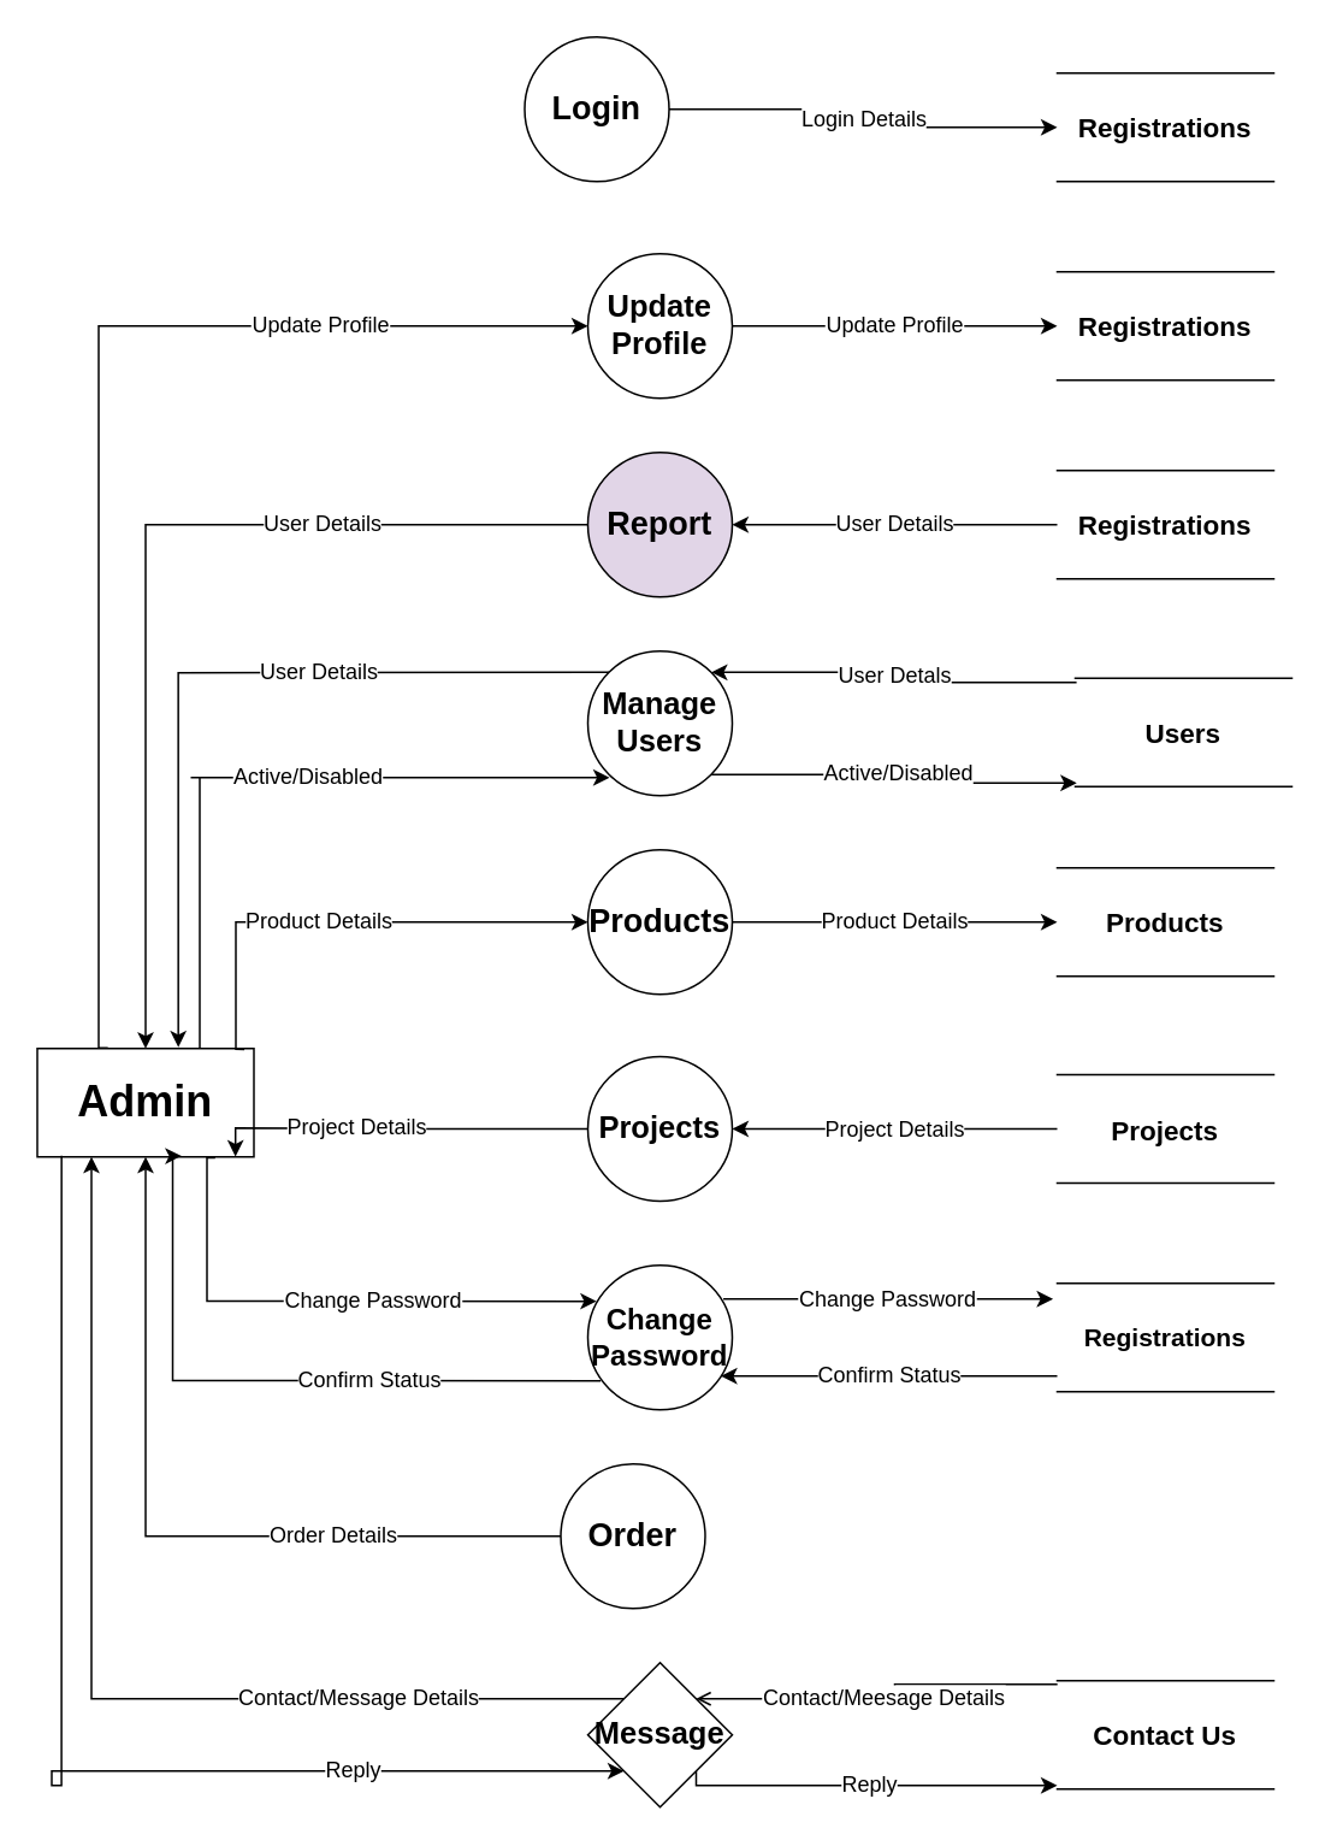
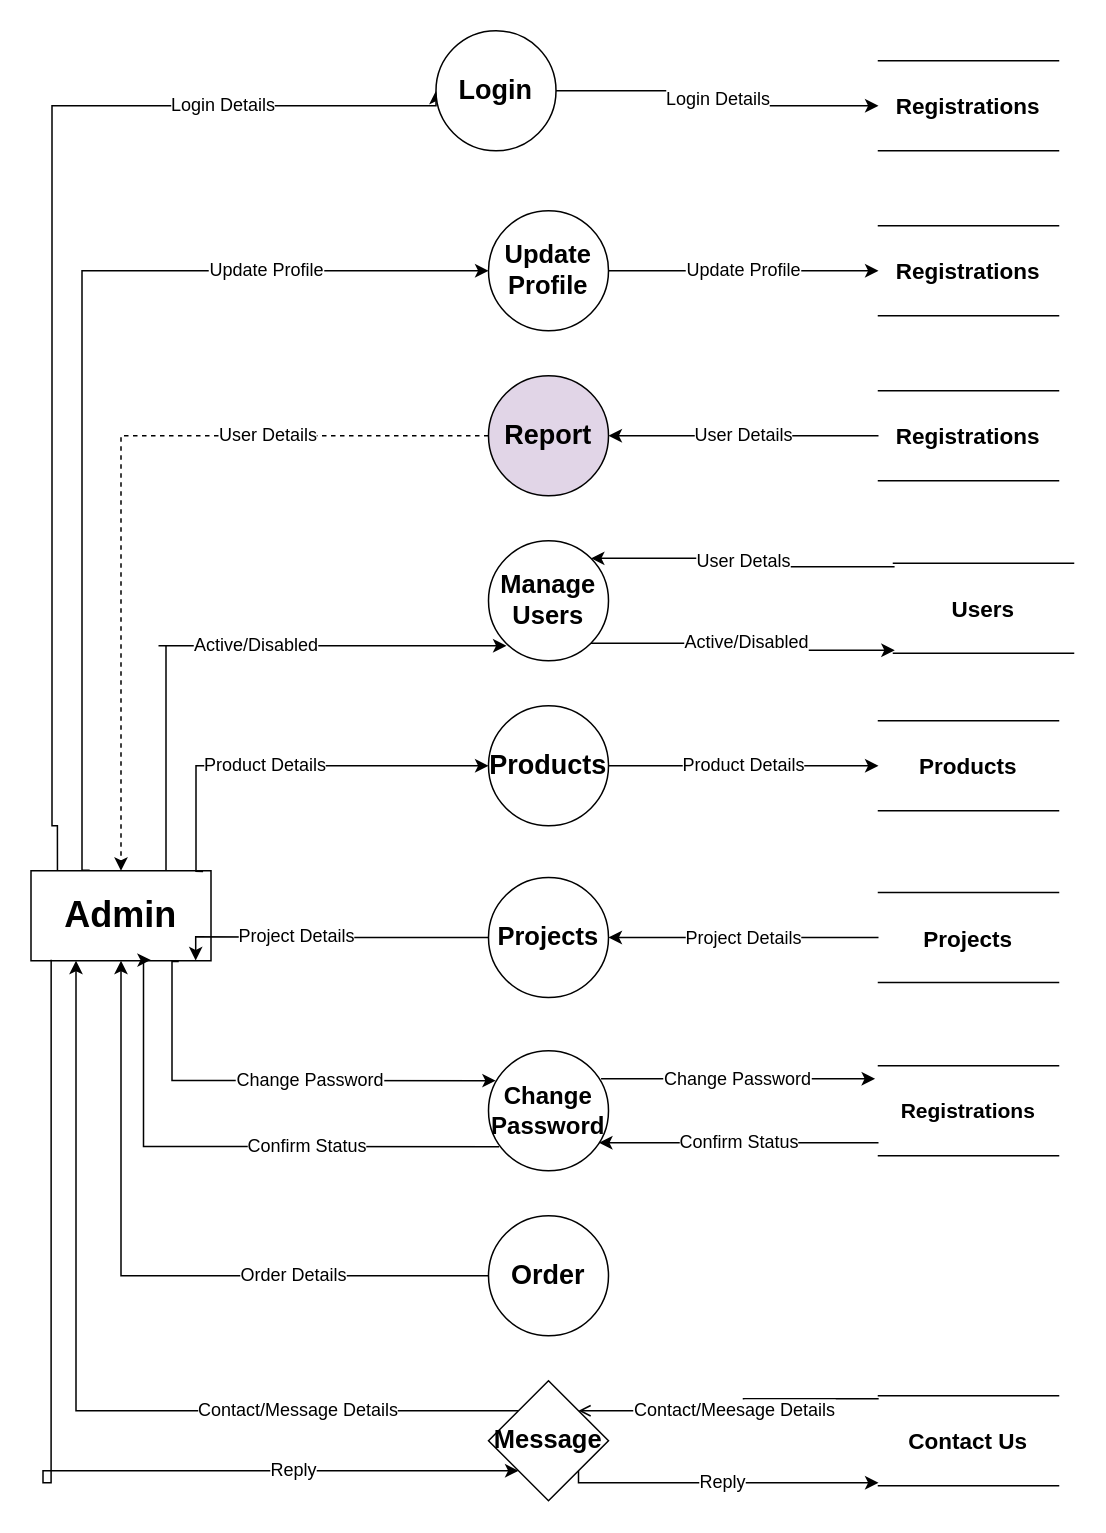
  <mxCell id="0" />
  <mxCell id="1" parent="0" />
  <mxCell id="2" value="Update Profile" style="edgeStyle=orthogonalEdgeStyle;rounded=0;orthogonalLoop=1;jettySize=auto;html=1;exitX=0.326;exitY=-0.006;exitDx=0;exitDy=0;entryX=0;entryY=0.5;entryDx=0;entryDy=0;exitPerimeter=0;fontSize=12;" edge="1" parent="1" source="3" target="8"><mxGeometry x="0.563" relative="1" as="geometry"><Array as="points"><mxPoint x="54" y="180" /></Array><mxPoint as="offset" /></mxGeometry></mxCell>
  <mxCell id="3" value="&lt;h1&gt;Admin&lt;/h1&gt;" style="rounded=0;whiteSpace=wrap;html=1;" vertex="1" parent="1"><mxGeometry x="20" y="580" width="120" height="60" as="geometry" /></mxCell>
+ <mxCell id="4" value="Login Details" style="edgeStyle=orthogonalEdgeStyle;rounded=0;orthogonalLoop=1;jettySize=auto;html=1;exitX=0.147;exitY=0.002;exitDx=0;exitDy=0;entryX=0;entryY=0.5;entryDx=0;entryDy=0;exitPerimeter=0;fontSize=12;" edge="1" parent="1" source="3" target="6"><mxGeometry x="0.612" relative="1" as="geometry"><Array as="points"><mxPoint x="34" y="550" /><mxPoint x="34" y="70" /></Array><mxPoint as="offset" /></mxGeometry></mxCell>
  <mxCell id="5" value="Login Details" style="edgeStyle=orthogonalEdgeStyle;rounded=0;orthogonalLoop=1;jettySize=auto;html=1;exitX=1;exitY=0.5;exitDx=0;exitDy=0;entryX=0;entryY=0.5;entryDx=0;entryDy=0;fontSize=12;" edge="1" parent="1" source="6" target="27"><mxGeometry relative="1" as="geometry" /></mxCell>
  <mxCell id="6" value="Login" style="ellipse;whiteSpace=wrap;html=1;aspect=fixed;fontSize=18;fontStyle=1" vertex="1" parent="1"><mxGeometry x="290" y="20" width="80" height="80" as="geometry" /></mxCell>
  <mxCell id="7" value="Update Profile" style="edgeStyle=orthogonalEdgeStyle;rounded=0;orthogonalLoop=1;jettySize=auto;html=1;exitX=1;exitY=0.5;exitDx=0;exitDy=0;entryX=0;entryY=0.5;entryDx=0;entryDy=0;fontSize=12;" edge="1" parent="1" source="8" target="28"><mxGeometry relative="1" as="geometry" /></mxCell>
  <mxCell id="8" value="Update Profile" style="ellipse;whiteSpace=wrap;html=1;aspect=fixed;fontSize=17;fontStyle=1" vertex="1" parent="1"><mxGeometry x="325" y="140" width="80" height="80" as="geometry" /></mxCell>
- <mxCell id="9" value="User Details" style="edgeStyle=orthogonalEdgeStyle;rounded=0;orthogonalLoop=1;jettySize=auto;html=1;exitX=0;exitY=0.5;exitDx=0;exitDy=0;fontSize=12;" edge="1" parent="1" source="10" target="3"><mxGeometry x="-0.451" relative="1" as="geometry"><mxPoint as="offset" /></mxGeometry></mxCell>
+ <mxCell id="9" value="User Details" style="edgeStyle=orthogonalEdgeStyle;rounded=0;orthogonalLoop=1;jettySize=auto;html=1;exitX=0;exitY=0.5;exitDx=0;exitDy=0;fontSize=12;dashed=1;" edge="1" parent="1" source="10" target="3"><mxGeometry x="-0.451" relative="1" as="geometry"><mxPoint as="offset" /></mxGeometry></mxCell>
  <mxCell id="10" value="Report" style="ellipse;whiteSpace=wrap;html=1;aspect=fixed;fontSize=18;fontStyle=1;fillColor=#e1d5e7;" vertex="1" parent="1"><mxGeometry x="325" y="250" width="80" height="80" as="geometry" /></mxCell>
  <mxCell id="11" value="User Detals" style="edgeStyle=orthogonalEdgeStyle;rounded=0;orthogonalLoop=1;jettySize=auto;html=1;exitX=0.006;exitY=0.039;exitDx=0;exitDy=0;entryX=1;entryY=0;entryDx=0;entryDy=0;exitPerimeter=0;fontSize=12;" edge="1" parent="1" source="31" target="13"><mxGeometry x="-0.0" relative="1" as="geometry"><mxPoint x="575" y="372" as="sourcePoint" /><Array as="points"><mxPoint x="495" y="372" /></Array><mxPoint as="offset" /></mxGeometry></mxCell>
  <mxCell id="12" value="Active/Disabled" style="edgeStyle=orthogonalEdgeStyle;rounded=0;orthogonalLoop=1;jettySize=auto;html=1;exitX=1;exitY=1;exitDx=0;exitDy=0;entryX=0.007;entryY=0.967;entryDx=0;entryDy=0;entryPerimeter=0;fontSize=12;" edge="1" parent="1" source="13" target="31"><mxGeometry relative="1" as="geometry" /></mxCell>
  <mxCell id="13" value="Manage Users" style="ellipse;whiteSpace=wrap;html=1;aspect=fixed;fontSize=17;fontStyle=1" vertex="1" parent="1"><mxGeometry x="325" y="360" width="80" height="80" as="geometry" /></mxCell>
  <mxCell id="14" value="Product Details" style="edgeStyle=orthogonalEdgeStyle;rounded=0;orthogonalLoop=1;jettySize=auto;html=1;exitX=0.956;exitY=0.007;exitDx=0;exitDy=0;entryX=0;entryY=0.5;entryDx=0;entryDy=0;exitPerimeter=0;fontSize=12;" edge="1" parent="1" source="3" target="15"><mxGeometry x="-0.103" relative="1" as="geometry"><Array as="points"><mxPoint x="130" y="510" /></Array><mxPoint as="offset" /></mxGeometry></mxCell>
  <mxCell id="15" value="Products" style="ellipse;whiteSpace=wrap;html=1;aspect=fixed;fontSize=18;fontStyle=1" vertex="1" parent="1"><mxGeometry x="325" y="470" width="80" height="80" as="geometry" /></mxCell>
  <mxCell id="16" value="Project Details" style="edgeStyle=orthogonalEdgeStyle;rounded=0;orthogonalLoop=1;jettySize=auto;html=1;exitX=0;exitY=0.5;exitDx=0;exitDy=0;entryX=0.915;entryY=0.997;entryDx=0;entryDy=0;entryPerimeter=0;fontSize=12;" edge="1" parent="1" source="17" target="3"><mxGeometry x="0.213" relative="1" as="geometry"><mxPoint x="135" y="610" as="targetPoint" /><Array as="points"><mxPoint x="230" y="625" /><mxPoint x="125" y="624" /></Array><mxPoint as="offset" /></mxGeometry></mxCell>
  <mxCell id="17" value="Projects" style="ellipse;whiteSpace=wrap;html=1;aspect=fixed;fontSize=17;fontStyle=1" vertex="1" parent="1"><mxGeometry x="325" y="584.5" width="80" height="80" as="geometry" /></mxCell>
  <mxCell id="18" value="Change Password" style="edgeStyle=orthogonalEdgeStyle;rounded=0;orthogonalLoop=1;jettySize=auto;html=1;exitX=0.821;exitY=1.009;exitDx=0;exitDy=0;entryX=0.061;entryY=0.249;entryDx=0;entryDy=0;entryPerimeter=0;exitPerimeter=0;fontSize=12;" edge="1" parent="1" source="3" target="20"><mxGeometry x="0.172" relative="1" as="geometry"><Array as="points"><mxPoint x="114" y="720" /></Array><mxPoint as="offset" /></mxGeometry></mxCell>
  <mxCell id="19" value="Change Password" style="edgeStyle=orthogonalEdgeStyle;rounded=0;orthogonalLoop=1;jettySize=auto;html=1;exitX=0.938;exitY=0.233;exitDx=0;exitDy=0;entryX=-0.019;entryY=0.144;entryDx=0;entryDy=0;entryPerimeter=0;exitPerimeter=0;fontSize=12;" edge="1" parent="1" source="20" target="35"><mxGeometry relative="1" as="geometry" /></mxCell>
  <mxCell id="20" value="Change Password" style="ellipse;whiteSpace=wrap;html=1;aspect=fixed;fontSize=16;fontStyle=1" vertex="1" parent="1"><mxGeometry x="325" y="700" width="80" height="80" as="geometry" /></mxCell>
  <mxCell id="21" value="Order Details" style="edgeStyle=orthogonalEdgeStyle;rounded=0;orthogonalLoop=1;jettySize=auto;html=1;exitX=0;exitY=0.5;exitDx=0;exitDy=0;entryX=0.5;entryY=1;entryDx=0;entryDy=0;fontSize=12;" edge="1" parent="1" source="22" target="3"><mxGeometry x="-0.429" relative="1" as="geometry"><mxPoint as="offset" /></mxGeometry></mxCell>
- <mxCell id="22" value="Order" style="ellipse;whiteSpace=wrap;html=1;aspect=fixed;fontSize=18;fontStyle=1" vertex="1" parent="1"><mxGeometry x="310" y="810" width="80" height="80" as="geometry" /></mxCell>
+ <mxCell id="22" value="Order" style="ellipse;whiteSpace=wrap;html=1;aspect=fixed;fontSize=18;fontStyle=1" vertex="1" parent="1"><mxGeometry x="325" y="810" width="80" height="80" as="geometry" /></mxCell>
  <mxCell id="23" value="Contact/Message Details" style="edgeStyle=orthogonalEdgeStyle;rounded=0;orthogonalLoop=1;jettySize=auto;html=1;exitX=0;exitY=0;exitDx=0;exitDy=0;entryX=0.25;entryY=1;entryDx=0;entryDy=0;fontSize=12;" edge="1" parent="1" source="26" target="3"><mxGeometry x="-0.505" relative="1" as="geometry"><mxPoint as="offset" /></mxGeometry></mxCell>
  <mxCell id="24" value="Reply" style="edgeStyle=orthogonalEdgeStyle;rounded=0;orthogonalLoop=1;jettySize=auto;html=1;exitX=0.112;exitY=0.99;exitDx=0;exitDy=0;entryX=0;entryY=1;entryDx=0;entryDy=0;exitPerimeter=0;fontSize=12;" edge="1" parent="1" source="3" target="26"><mxGeometry x="0.558" relative="1" as="geometry"><Array as="points"><mxPoint x="28" y="988" /></Array><mxPoint as="offset" /></mxGeometry></mxCell>
  <mxCell id="25" value="Reply" style="edgeStyle=orthogonalEdgeStyle;rounded=0;orthogonalLoop=1;jettySize=auto;html=1;exitX=1;exitY=1;exitDx=0;exitDy=0;fontSize=12;" edge="1" parent="1" source="26"><mxGeometry relative="1" as="geometry"><mxPoint x="585" y="988" as="targetPoint" /><Array as="points"><mxPoint x="495" y="988" /><mxPoint x="585" y="988" /></Array></mxGeometry></mxCell>
  <mxCell id="26" value="Message" style="rhombus;whiteSpace=wrap;html=1;aspect=fixed;fontSize=17;fontStyle=1;" vertex="1" parent="1"><mxGeometry x="325" y="920" width="80" height="80" as="geometry" /></mxCell>
  <mxCell id="27" value="Registrations" style="shape=partialRectangle;whiteSpace=wrap;html=1;left=0;right=0;fillColor=none;fontStyle=1;fontSize=15;" vertex="1" parent="1"><mxGeometry x="585" y="40" width="120" height="60" as="geometry" /></mxCell>
  <mxCell id="28" value="Registrations" style="shape=partialRectangle;whiteSpace=wrap;html=1;left=0;right=0;fillColor=none;fontSize=15;fontStyle=1" vertex="1" parent="1"><mxGeometry x="585" y="150" width="120" height="60" as="geometry" /></mxCell>
  <mxCell id="29" value="User Details" style="edgeStyle=orthogonalEdgeStyle;rounded=0;orthogonalLoop=1;jettySize=auto;html=1;exitX=0;exitY=0.5;exitDx=0;exitDy=0;entryX=1;entryY=0.5;entryDx=0;entryDy=0;fontSize=12;" edge="1" parent="1" source="30" target="10"><mxGeometry relative="1" as="geometry" /></mxCell>
  <mxCell id="30" value="Registrations" style="shape=partialRectangle;whiteSpace=wrap;html=1;left=0;right=0;fillColor=none;fontSize=15;fontStyle=1" vertex="1" parent="1"><mxGeometry x="585" y="260" width="120" height="60" as="geometry" /></mxCell>
  <mxCell id="31" value="Users" style="shape=partialRectangle;whiteSpace=wrap;html=1;left=0;right=0;fillColor=none;fontSize=15;fontStyle=1" vertex="1" parent="1"><mxGeometry x="595" y="375" width="120" height="60" as="geometry" /></mxCell>
  <mxCell id="32" value="Products" style="shape=partialRectangle;whiteSpace=wrap;html=1;left=0;right=0;fillColor=none;fontSize=15;fontStyle=1" vertex="1" parent="1"><mxGeometry x="585" y="480" width="120" height="60" as="geometry" /></mxCell>
  <mxCell id="33" value="Project Details" style="edgeStyle=orthogonalEdgeStyle;rounded=0;orthogonalLoop=1;jettySize=auto;html=1;fontSize=12;" edge="1" parent="1" source="34" target="17"><mxGeometry relative="1" as="geometry" /></mxCell>
  <mxCell id="34" value="Projects" style="shape=partialRectangle;whiteSpace=wrap;html=1;left=0;right=0;fillColor=none;fontSize=15;fontStyle=1" vertex="1" parent="1"><mxGeometry x="585" y="594.5" width="120" height="60" as="geometry" /></mxCell>
  <mxCell id="35" value="Registrations" style="shape=partialRectangle;whiteSpace=wrap;html=1;left=0;right=0;fillColor=none;fontSize=14;fontStyle=1" vertex="1" parent="1"><mxGeometry x="585" y="710" width="120" height="60" as="geometry" /></mxCell>
  <mxCell id="36" value="Contact/Meesage Details" style="edgeStyle=orthogonalEdgeStyle;rounded=0;orthogonalLoop=1;jettySize=auto;html=1;exitX=0.001;exitY=0.034;exitDx=0;exitDy=0;entryX=1;entryY=0;entryDx=0;entryDy=0;exitPerimeter=0;fontSize=12;endArrow=open;" edge="1" parent="1" source="37" target="26"><mxGeometry relative="1" as="geometry"><Array as="points" /></mxGeometry></mxCell>
  <mxCell id="37" value="Contact Us" style="shape=partialRectangle;whiteSpace=wrap;html=1;left=0;right=0;fillColor=none;fontSize=15;fontStyle=1" vertex="1" parent="1"><mxGeometry x="585" y="930" width="120" height="60" as="geometry" /></mxCell>
- <mxCell id="38" value="User Details" style="edgeStyle=orthogonalEdgeStyle;rounded=0;orthogonalLoop=1;jettySize=auto;html=1;exitX=0;exitY=0;exitDx=0;exitDy=0;entryX=0.651;entryY=-0.012;entryDx=0;entryDy=0;entryPerimeter=0;fontSize=12;" edge="1" parent="1" source="13" target="3"><mxGeometry x="-0.279" relative="1" as="geometry"><mxPoint x="349" y="330" as="sourcePoint" /><mxPoint x="99" y="590" as="targetPoint" /><Array as="points"><mxPoint x="332" y="372" /><mxPoint x="93" y="372" /></Array><mxPoint as="offset" /></mxGeometry></mxCell>
  <mxCell id="39" value="Active/Disabled" style="edgeStyle=orthogonalEdgeStyle;rounded=0;orthogonalLoop=1;jettySize=auto;html=1;exitX=0.75;exitY=0;exitDx=0;exitDy=0;fontSize=12;" edge="1" parent="1" source="3"><mxGeometry x="0.136" relative="1" as="geometry"><mxPoint x="86" y="594.5" as="sourcePoint" /><mxPoint x="337" y="430" as="targetPoint" /><Array as="points"><mxPoint x="105" y="430" /><mxPoint x="337" y="430" /></Array><mxPoint as="offset" /></mxGeometry></mxCell>
  <mxCell id="40" value="Confirm Status" style="edgeStyle=orthogonalEdgeStyle;rounded=0;orthogonalLoop=1;jettySize=auto;html=1;exitX=0.089;exitY=0.799;exitDx=0;exitDy=0;entryX=0.666;entryY=0.991;entryDx=0;entryDy=0;entryPerimeter=0;exitPerimeter=0;fontSize=12;" edge="1" parent="1" source="20" target="3"><mxGeometry x="-0.3" relative="1" as="geometry"><mxPoint x="325" y="763.5" as="sourcePoint" /><mxPoint x="109" y="654.5" as="targetPoint" /><Array as="points"><mxPoint x="95" y="764" /></Array><mxPoint as="offset" /></mxGeometry></mxCell>
  <mxCell id="41" value="Product Details" style="endArrow=classic;html=1;rounded=0;entryX=0;entryY=0.5;entryDx=0;entryDy=0;exitX=1;exitY=0.5;exitDx=0;exitDy=0;fontSize=12;" edge="1" parent="1" source="15" target="32"><mxGeometry width="50" height="50" relative="1" as="geometry"><mxPoint x="596" y="499" as="sourcePoint" /><mxPoint x="411" y="499" as="targetPoint" /></mxGeometry></mxCell>
  <mxCell id="42" value="Confirm Status" style="edgeStyle=orthogonalEdgeStyle;rounded=0;orthogonalLoop=1;jettySize=auto;html=1;exitX=0;exitY=0.856;exitDx=0;exitDy=0;exitPerimeter=0;entryX=0.921;entryY=0.767;entryDx=0;entryDy=0;entryPerimeter=0;fontSize=12;" edge="1" parent="1" source="35" target="20"><mxGeometry relative="1" as="geometry"><mxPoint x="575" y="760" as="sourcePoint" /><mxPoint x="402" y="760" as="targetPoint" /></mxGeometry></mxCell>
